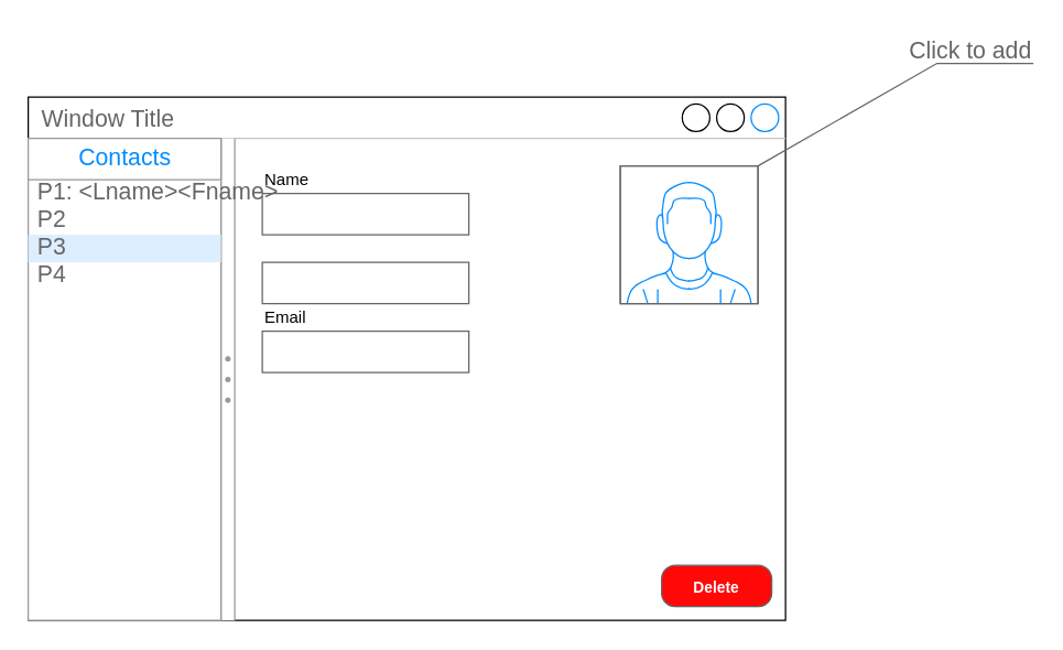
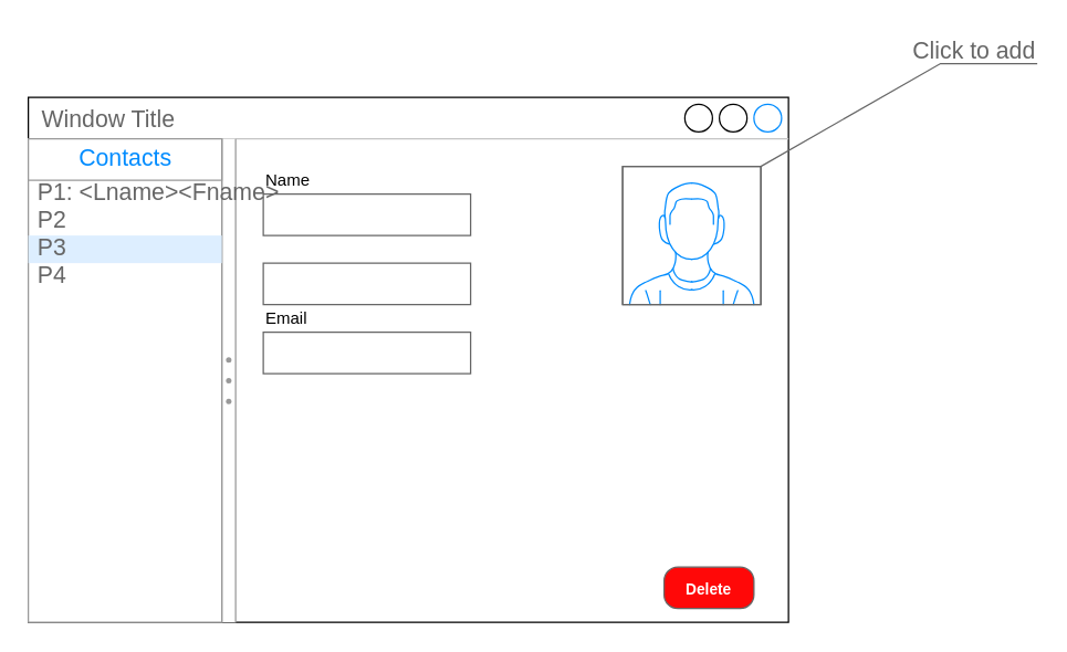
  <mxCell id="0" />
  <mxCell id="1" parent="0" />
  <mxCell id="2" value="Window Title" style="strokeWidth=1;shadow=0;dashed=0;align=center;html=1;shape=mxgraph.mockup.containers.window;align=left;verticalAlign=top;spacingLeft=8;strokeColor2=#008cff;strokeColor3=#c4c4c4;fontColor=#666666;mainText=;fontSize=17;labelBackgroundColor=none;" vertex="1" parent="1"><mxGeometry x="20" y="70" width="550" height="380" as="geometry" /></mxCell>
  <mxCell id="3" value="" style="verticalLabelPosition=bottom;shadow=0;dashed=0;align=center;html=1;verticalAlign=top;strokeWidth=1;shape=mxgraph.mockup.forms.splitter;strokeColor=#999999;direction=north;" vertex="1" parent="1"><mxGeometry x="160" y="100" width="10" height="350" as="geometry" /></mxCell>
  <mxCell id="4" value="" style="strokeWidth=1;shadow=0;dashed=0;align=center;html=1;shape=mxgraph.mockup.forms.rrect;rSize=0;strokeColor=#999999;fillColor=#ffffff;" vertex="1" parent="1"><mxGeometry x="20" y="100" width="140" height="350" as="geometry" /></mxCell>
  <mxCell id="5" value="Contacts" style="strokeWidth=1;shadow=0;dashed=0;align=center;html=1;shape=mxgraph.mockup.forms.rrect;rSize=0;strokeColor=#999999;fontColor=#008cff;fontSize=17;fillColor=#ffffff;resizeWidth=1;" vertex="1" parent="4"><mxGeometry width="140" height="30" relative="1" as="geometry" /></mxCell>
  <mxCell id="6" value="P1: &amp;lt;Lname&amp;gt;&amp;lt;Fname&amp;gt;" style="strokeWidth=1;shadow=0;dashed=0;align=center;html=1;shape=mxgraph.mockup.forms.anchor;fontSize=17;fontColor=#666666;align=left;spacingLeft=5;resizeWidth=1;" vertex="1" parent="4"><mxGeometry width="140" height="20" relative="1" as="geometry"><mxPoint y="30" as="offset" /></mxGeometry></mxCell>
  <mxCell id="7" value="P2" style="strokeWidth=1;shadow=0;dashed=0;align=center;html=1;shape=mxgraph.mockup.forms.anchor;fontSize=17;fontColor=#666666;align=left;spacingLeft=5;resizeWidth=1;" vertex="1" parent="4"><mxGeometry width="140" height="20" relative="1" as="geometry"><mxPoint y="50" as="offset" /></mxGeometry></mxCell>
  <mxCell id="8" value="P3" style="strokeWidth=1;shadow=0;dashed=0;align=center;html=1;shape=mxgraph.mockup.forms.rrect;rSize=0;fontSize=17;fontColor=#666666;align=left;spacingLeft=5;fillColor=#ddeeff;strokeColor=none;resizeWidth=1;" vertex="1" parent="4"><mxGeometry width="140" height="20" relative="1" as="geometry"><mxPoint y="70" as="offset" /></mxGeometry></mxCell>
  <mxCell id="9" value="P4" style="strokeWidth=1;shadow=0;dashed=0;align=center;html=1;shape=mxgraph.mockup.forms.anchor;fontSize=17;fontColor=#666666;align=left;spacingLeft=5;resizeWidth=1;" vertex="1" parent="4"><mxGeometry width="140" height="20" relative="1" as="geometry"><mxPoint y="90" as="offset" /></mxGeometry></mxCell>
  <mxCell id="10" value="" style="verticalLabelPosition=bottom;shadow=0;dashed=0;align=center;html=1;verticalAlign=top;strokeWidth=1;shape=mxgraph.mockup.containers.userMale;strokeColor=#666666;strokeColor2=#008cff;" vertex="1" parent="1"><mxGeometry x="450" y="120" width="100" height="100" as="geometry" /></mxCell>
  <mxCell id="11" value="" style="strokeWidth=1;shadow=0;dashed=0;align=center;html=1;shape=mxgraph.mockup.text.textBox;fontColor=#666666;align=left;fontSize=17;spacingLeft=4;spacingTop=-3;strokeColor=#666666;mainText=;fillColor=none;" vertex="1" parent="1"><mxGeometry x="190" y="140" width="150" height="30" as="geometry" /></mxCell>
  <mxCell id="12" value="Name" style="text;html=1;strokeColor=none;fillColor=none;align=left;verticalAlign=middle;whiteSpace=wrap;rounded=0;" vertex="1" parent="1"><mxGeometry x="190" y="120" width="110" height="20" as="geometry" /></mxCell>
  <mxCell id="13" value="" style="strokeWidth=1;shadow=0;dashed=0;align=center;html=1;shape=mxgraph.mockup.text.textBox;fontColor=#666666;align=left;fontSize=17;spacingLeft=4;spacingTop=-3;strokeColor=#666666;mainText=;fillColor=none;" vertex="1" parent="1"><mxGeometry x="190" y="190" width="150" height="30" as="geometry" /></mxCell>
  <mxCell id="14" value="" style="strokeWidth=1;shadow=0;dashed=0;align=center;html=1;shape=mxgraph.mockup.text.textBox;fontColor=#666666;align=left;fontSize=17;spacingLeft=4;spacingTop=-3;strokeColor=#666666;mainText=;fillColor=none;" vertex="1" parent="1"><mxGeometry x="190" y="240" width="150" height="30" as="geometry" /></mxCell>
  <mxCell id="15" value="Email" style="text;html=1;strokeColor=none;fillColor=none;align=left;verticalAlign=middle;whiteSpace=wrap;rounded=0;" vertex="1" parent="1"><mxGeometry x="190" y="220" width="110" height="20" as="geometry" /></mxCell>
- <mxCell id="16" value="&lt;font style=&quot;font-size: 11px&quot;&gt;Delete&lt;/font&gt;" style="strokeWidth=1;shadow=0;dashed=0;align=center;html=1;shape=mxgraph.mockup.buttons.button;strokeColor=#666666;fontColor=#ffffff;mainText=;buttonStyle=round;fontSize=17;fontStyle=1;whiteSpace=wrap;fillColor=#FF0808;" vertex="1" parent="1"><mxGeometry x="480" y="410" width="80" height="30" as="geometry" /></mxCell>
+ <mxCell id="16" value="&lt;font style=&quot;font-size: 11px&quot;&gt;Delete&lt;/font&gt;" style="strokeWidth=1;shadow=0;dashed=0;align=center;html=1;shape=mxgraph.mockup.buttons.button;strokeColor=#666666;fontColor=#ffffff;mainText=;buttonStyle=round;fontSize=17;fontStyle=1;whiteSpace=wrap;fillColor=#FF0808;" vertex="1" parent="1"><mxGeometry x="480" y="410" width="65" height="30" as="geometry" /></mxCell>
  <mxCell id="17" value="Click to add" style="strokeWidth=1;shadow=0;dashed=0;align=center;html=1;shape=mxgraph.mockup.text.callout;linkText=;textSize=17;textColor=#666666;callDir=NE;callStyle=line;fontSize=17;fontColor=#666666;align=right;verticalAlign=top;strokeColor=#666666;fillColor=none;" vertex="1" parent="1"><mxGeometry x="550" y="20" width="200" height="100" as="geometry" /></mxCell>
